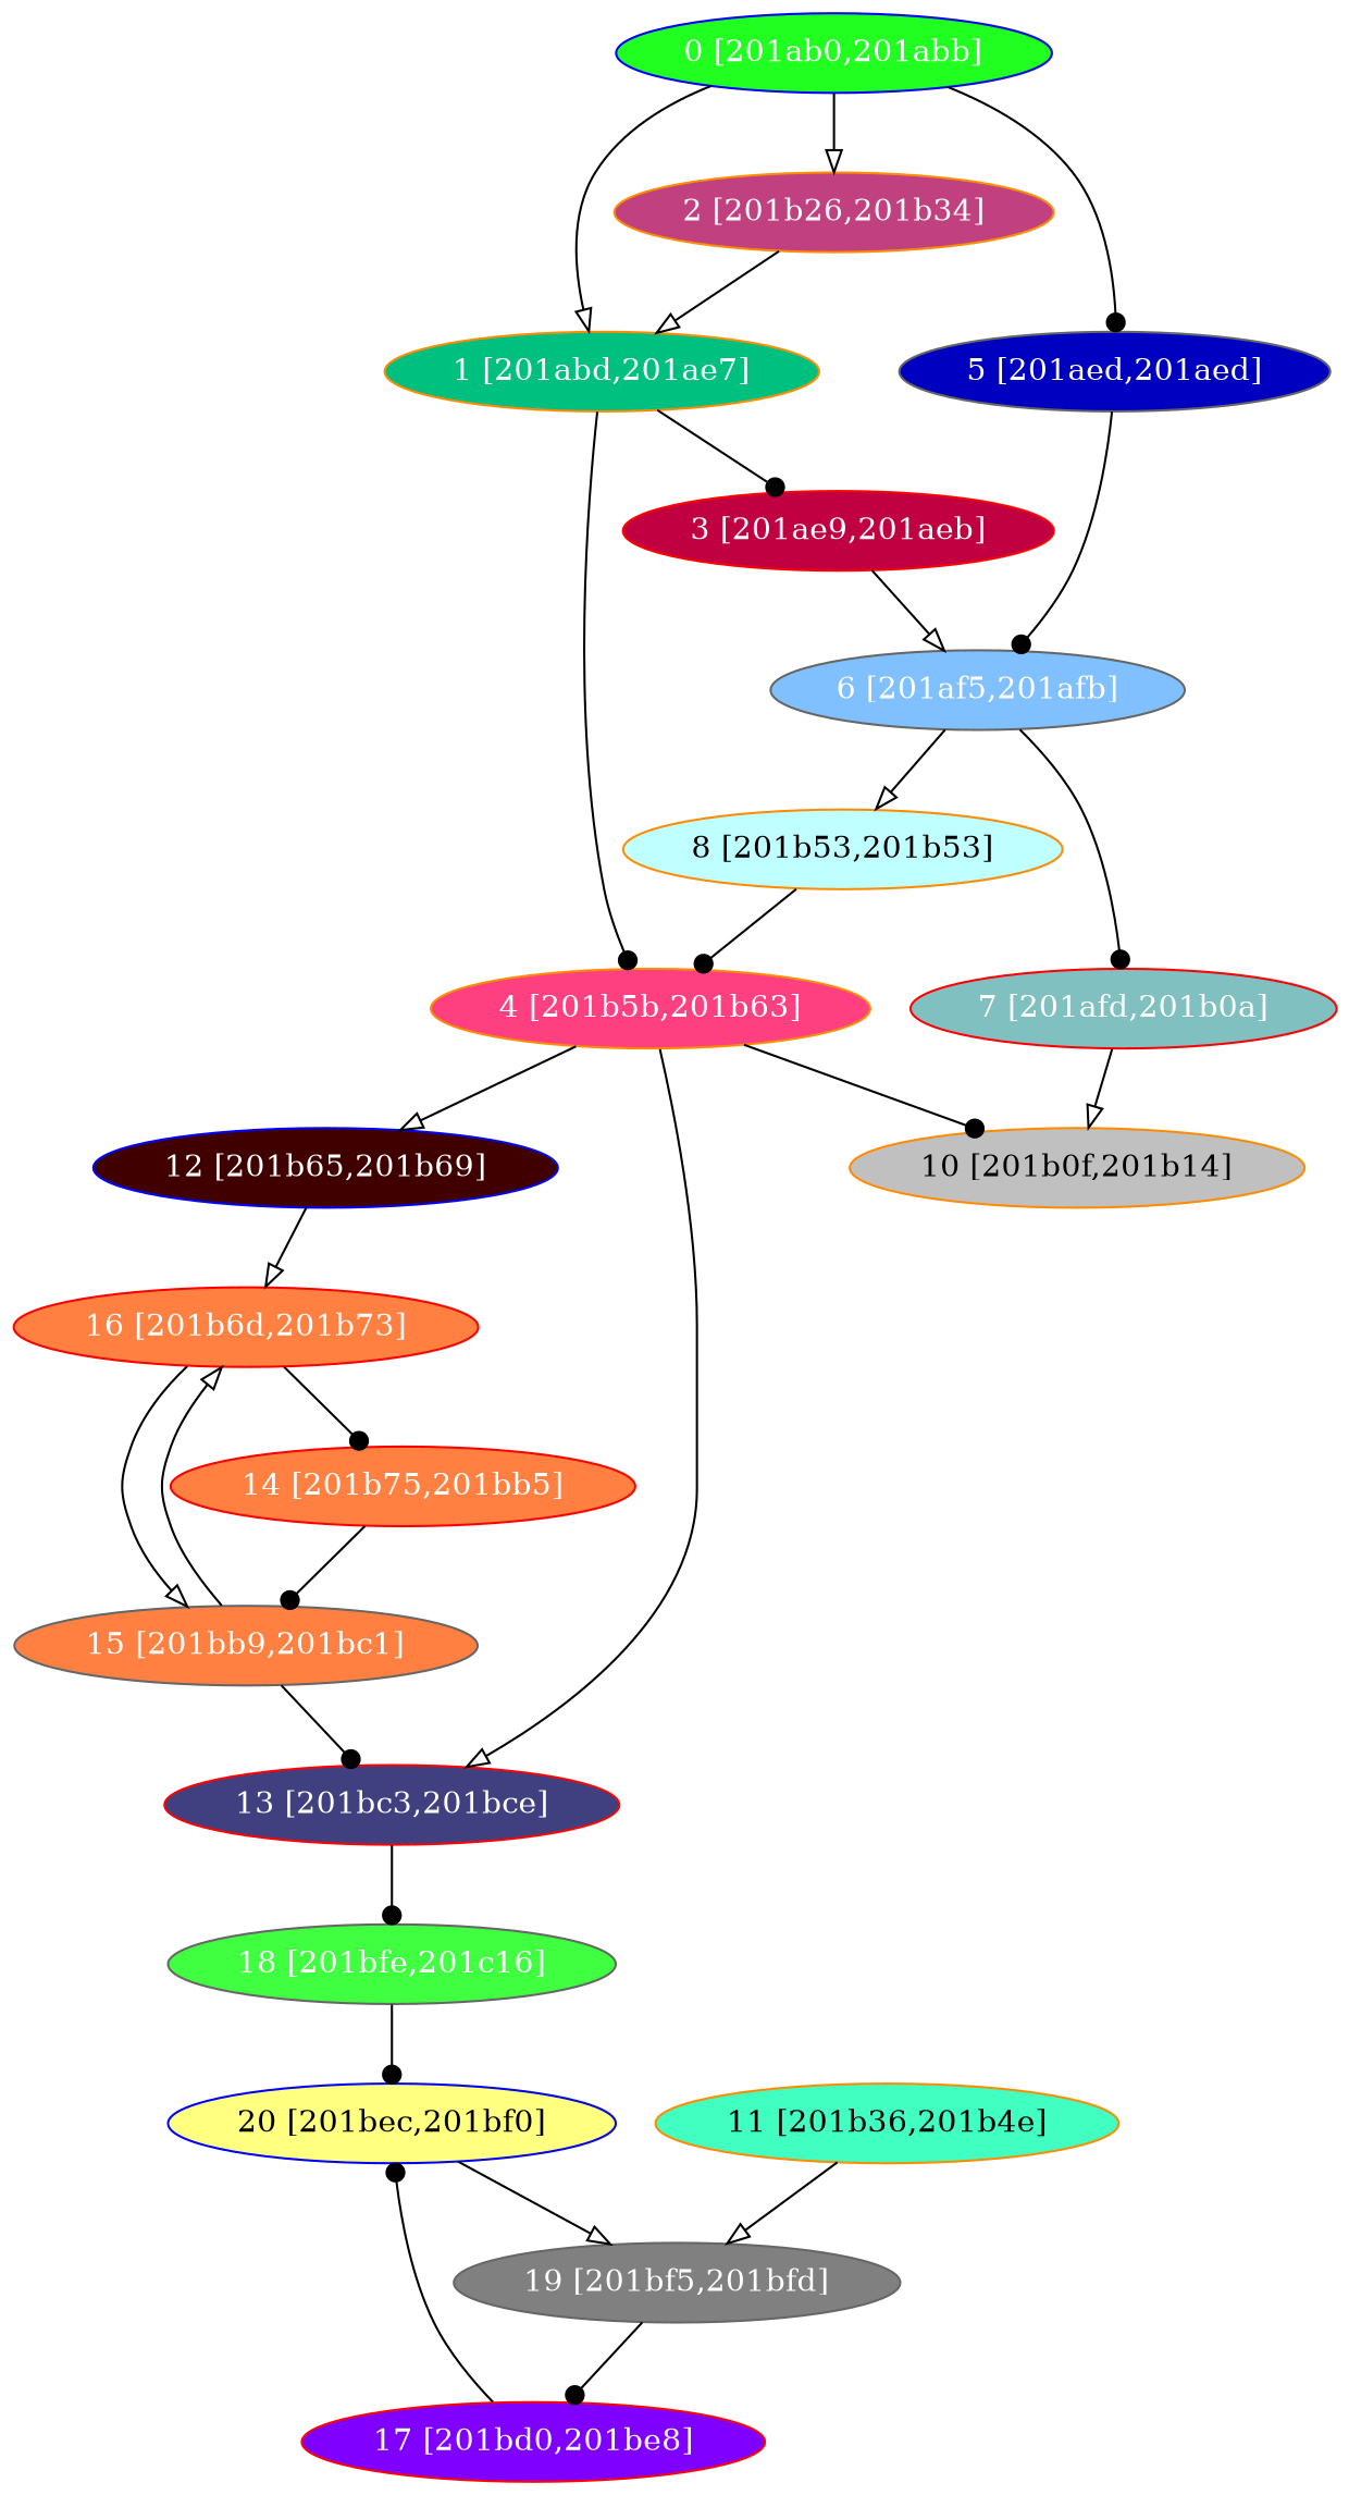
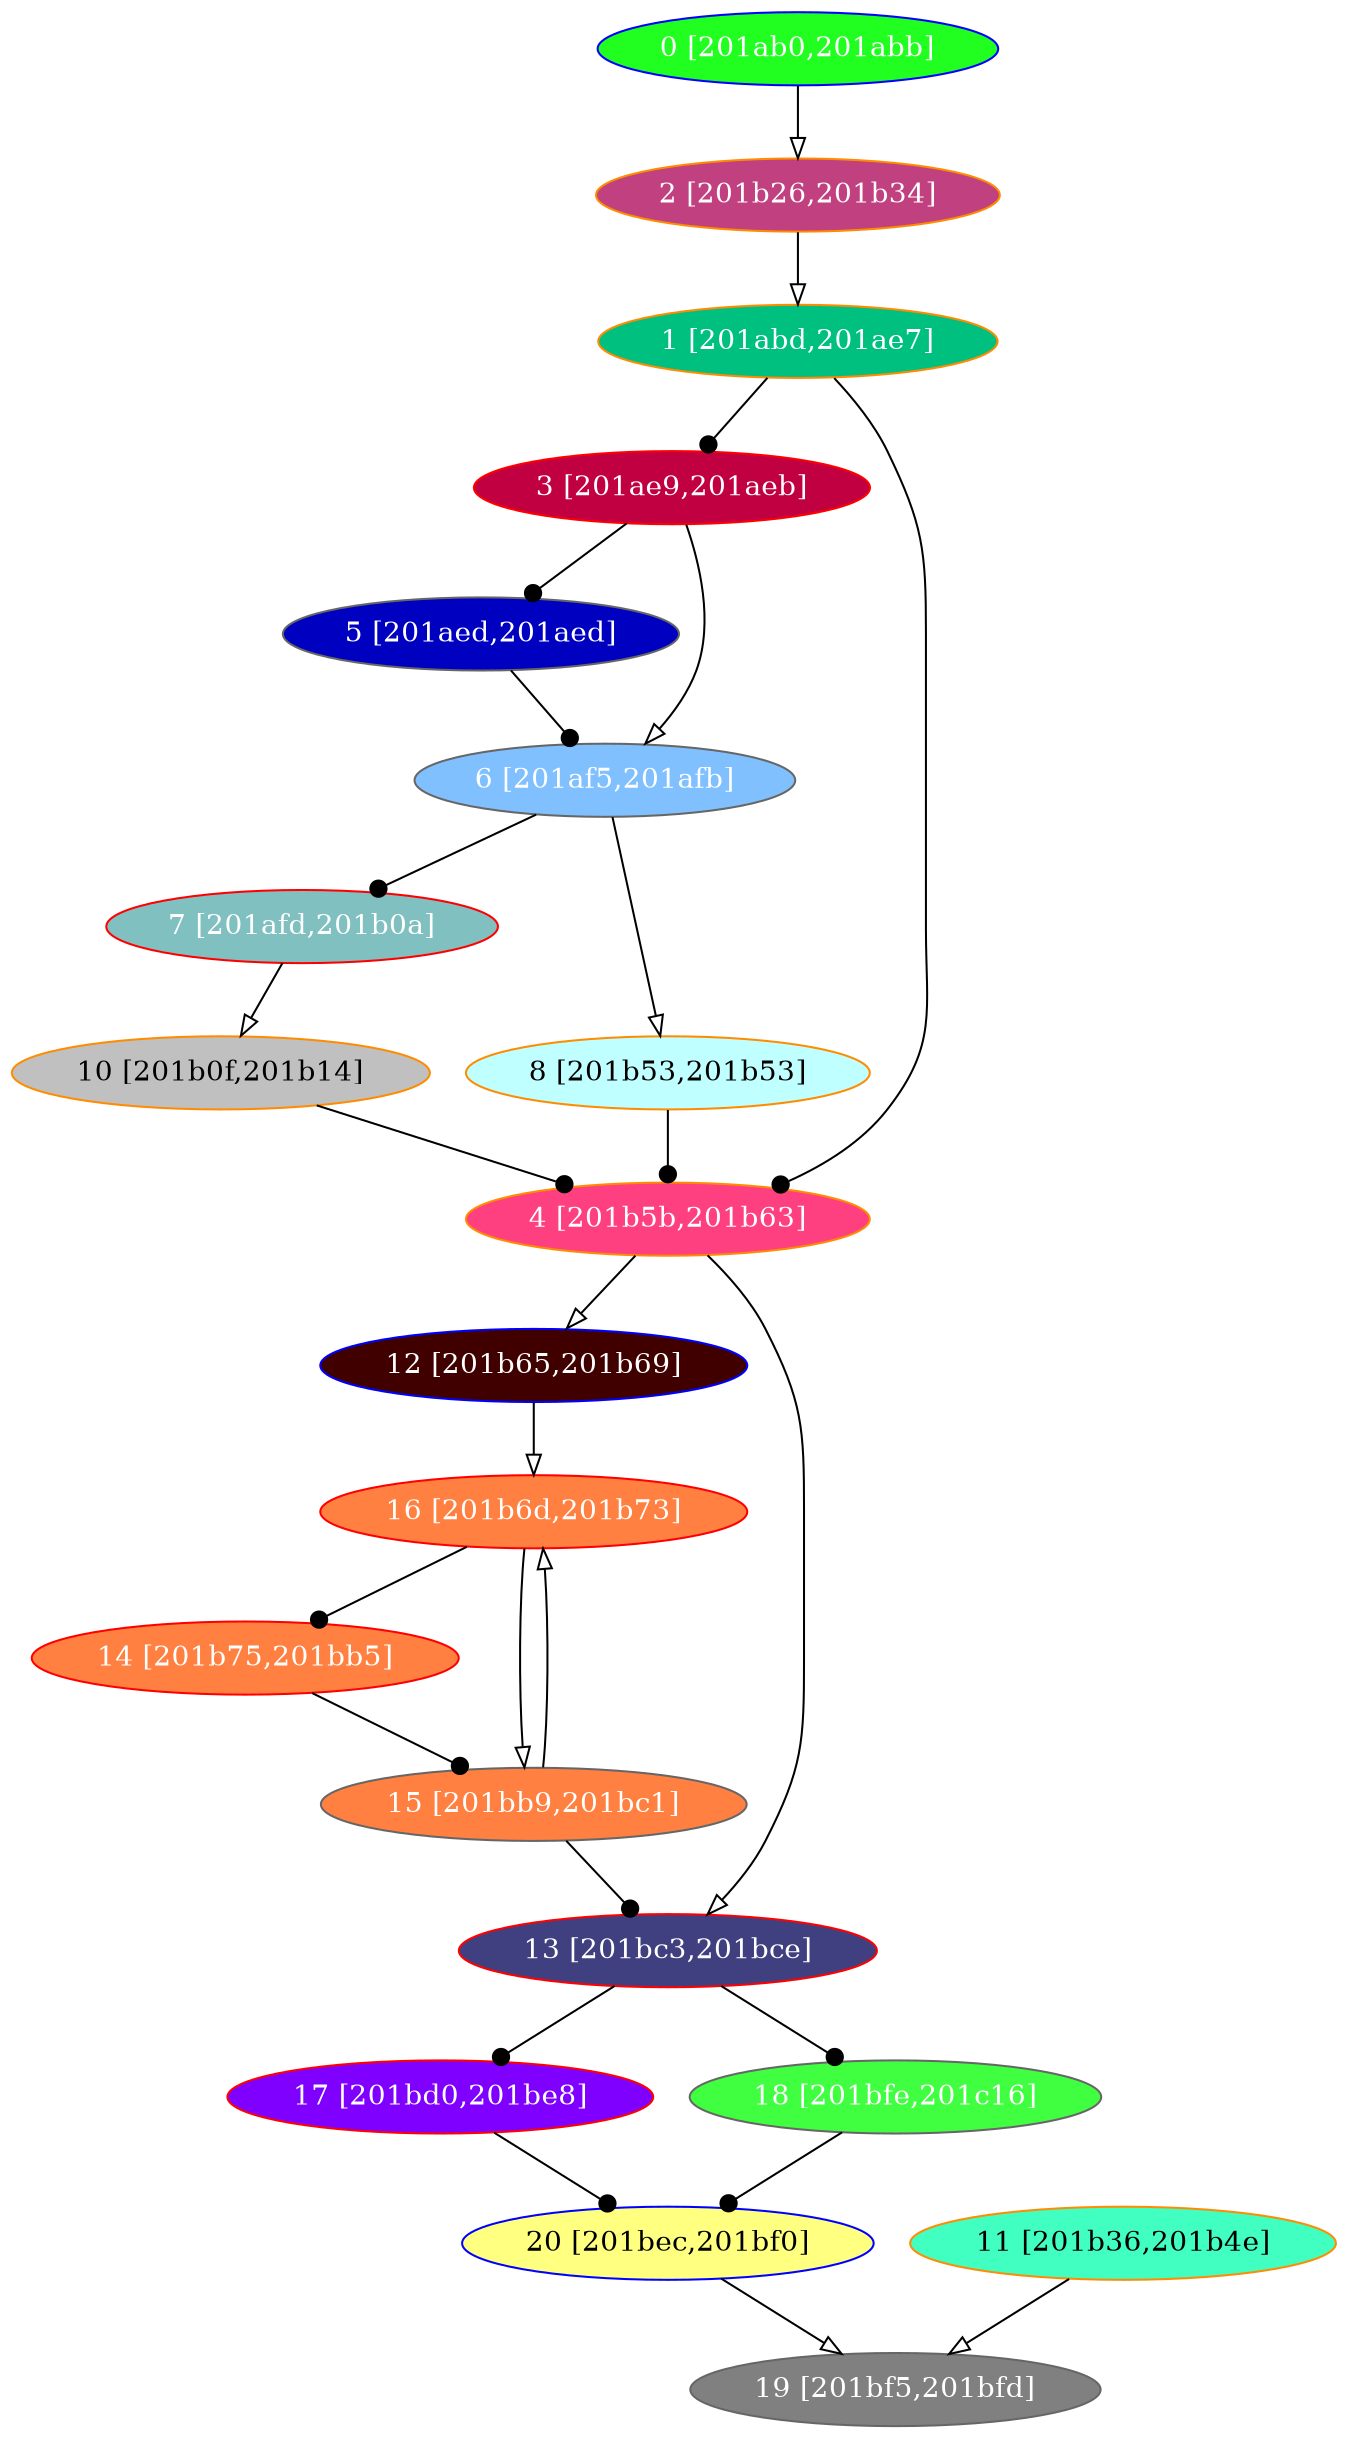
  digraph {
    node [color=darkorange fillcolor="#FF8040" fontcolor="#ffffff" shape=oval style=filled]
    edge [arrowhead=dot]
    n1 [color=blue fillcolor="#20FF20" label="0 [201ab0,201abb]"]
    n2 [fillcolor="#00C080" label="1 [201abd,201ae7]"]
    n3 [fillcolor="#C04080" label="2 [201b26,201b34]"]
    n4 [color=red fillcolor="#C00040" label="3 [201ae9,201aeb]"]
    n5 [fillcolor="#FF4080" label="4 [201b5b,201b63]"]
    n6 [color=gray40 fillcolor="#0000C0" label="5 [201aed,201aed]"]
    n7 [color=gray40 fillcolor="#80C0FF" label="6 [201af5,201afb]"]
    n8 [color=blue fillcolor="#400000" label="12 [201b65,201b69]"]
    n9 [color=red fillcolor="#404080" label="13 [201bc3,201bce]"]
    n10 [fillcolor="#40FFC0" fontcolor="#000000" label="11 [201b36,201b4e]"]
    n11 [color=gray40 fillcolor="#808080" label="19 [201bf5,201bfd]"]
    n12 [color=red fillcolor="#80C0C0" label="7 [201afd,201b0a]"]
    n13 [fillcolor="#C0FFFF" fontcolor="#000000" label="8 [201b53,201b53]"]
    n14 [color=red label="16 [201b6d,201b73]"]
    n15 [color=red fillcolor="#8000FF" label="17 [201bd0,201be8]"]
    n16 [color=gray40 fillcolor="#40FF40" label="18 [201bfe,201c16]"]
    n17 [fillcolor="#C0C0C0" fontcolor="#000000" label="10 [201b0f,201b14]"]
    n18 [color=red label="14 [201b75,201bb5]"]
    n19 [color=gray40 label="15 [201bb9,201bc1]"]
    n20 [color=blue fillcolor="#FFFF80" fontcolor="#000000" label="20 [201bec,201bf0]"]
-   n1 -> n2 [arrowhead=onormal]
    n1 -> n3 [arrowhead=onormal]
    n2 -> n4
    n2 -> n5
    n3 -> n2 [arrowhead=onormal]
-   n1 -> n6
+   n4 -> n6
    n4 -> n7 [arrowhead=onormal]
    n5 -> n8 [arrowhead=onormal]
    n5 -> n9 [arrowhead=onormal]
    n6 -> n7
    n7 -> n12
    n7 -> n13 [arrowhead=onormal]
    n8 -> n14 [arrowhead=onormal]
-   n11 -> n15
+   n9 -> n15
    n9 -> n16
    n10 -> n11 [arrowhead=onormal]
    n12 -> n17 [arrowhead=onormal]
    n13 -> n5
    n14 -> n18
    n14 -> n19 [arrowhead=onormal]
    n15 -> n20
    n16 -> n20
-   n5 -> n17
+   n17 -> n5
    n18 -> n19
    n19 -> n9
    n19 -> n14 [arrowhead=onormal]
    n20 -> n11 [arrowhead=onormal]
  }
